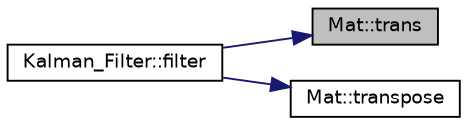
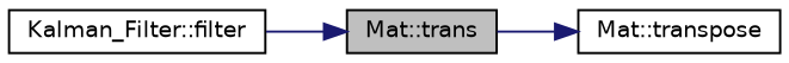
  digraph {
    rankdir=RL
    node [color=black fillcolor=white fontname=Helvetica fontsize=10 shape=record style=filled]
    edge [color=midnightblue dir=back fontname=Helvetica fontsize=10 labelfontname=Helvetica labelfontsize=10 style=solid]
    n1 [fillcolor=grey75 fontcolor=black height=0.2 label="Mat::trans" width=0.4]
    n2 [height=0.2 label="Kalman_Filter::filter" width=0.4]
    n3 [height=0.2 label="Mat::transpose" width=0.4]
    n1 -> n2
-   n3 -> n2
+   n3 -> n1
  }
